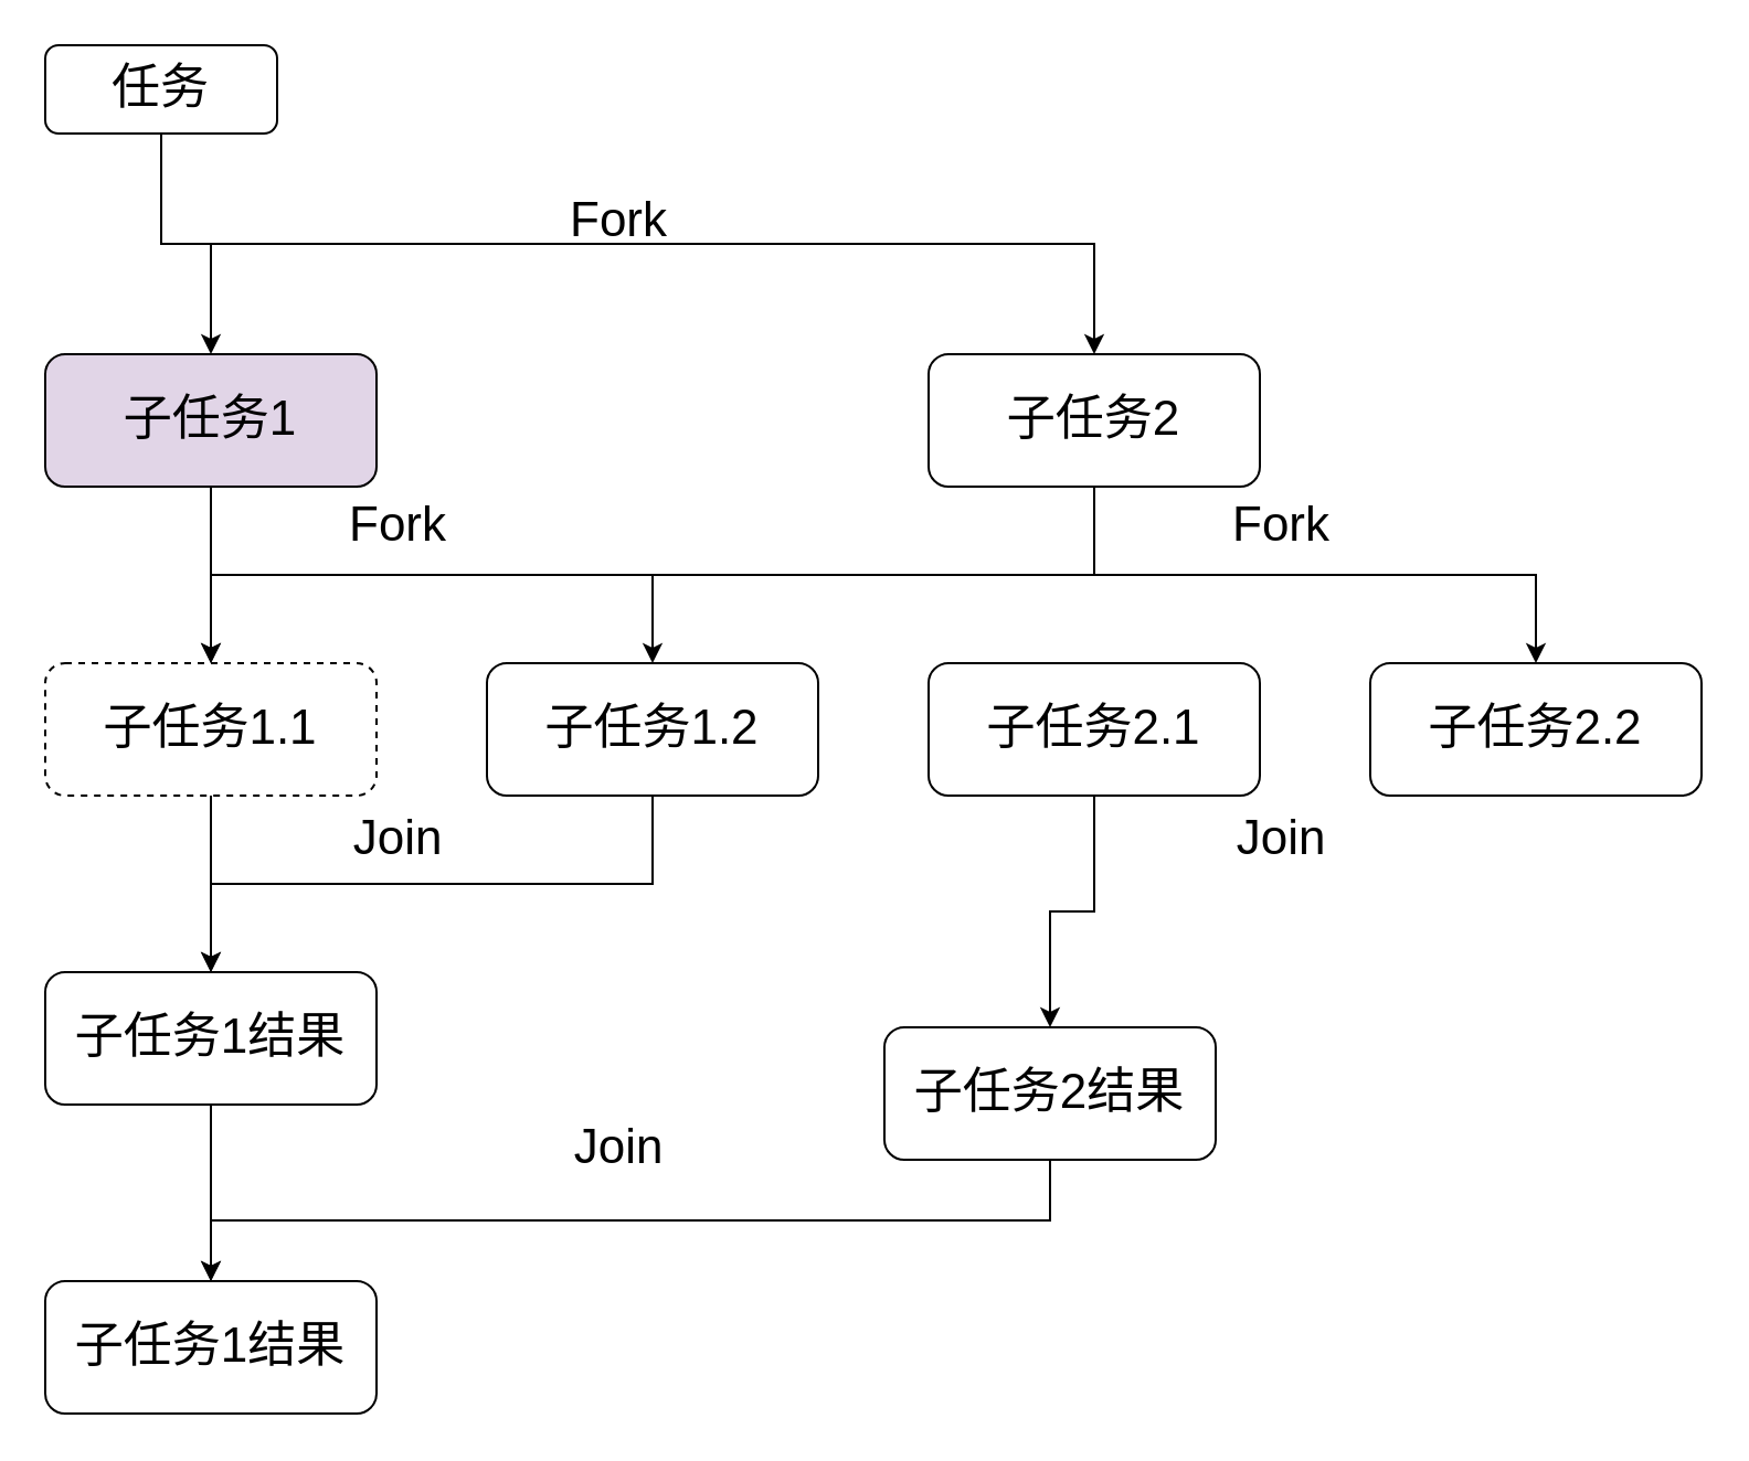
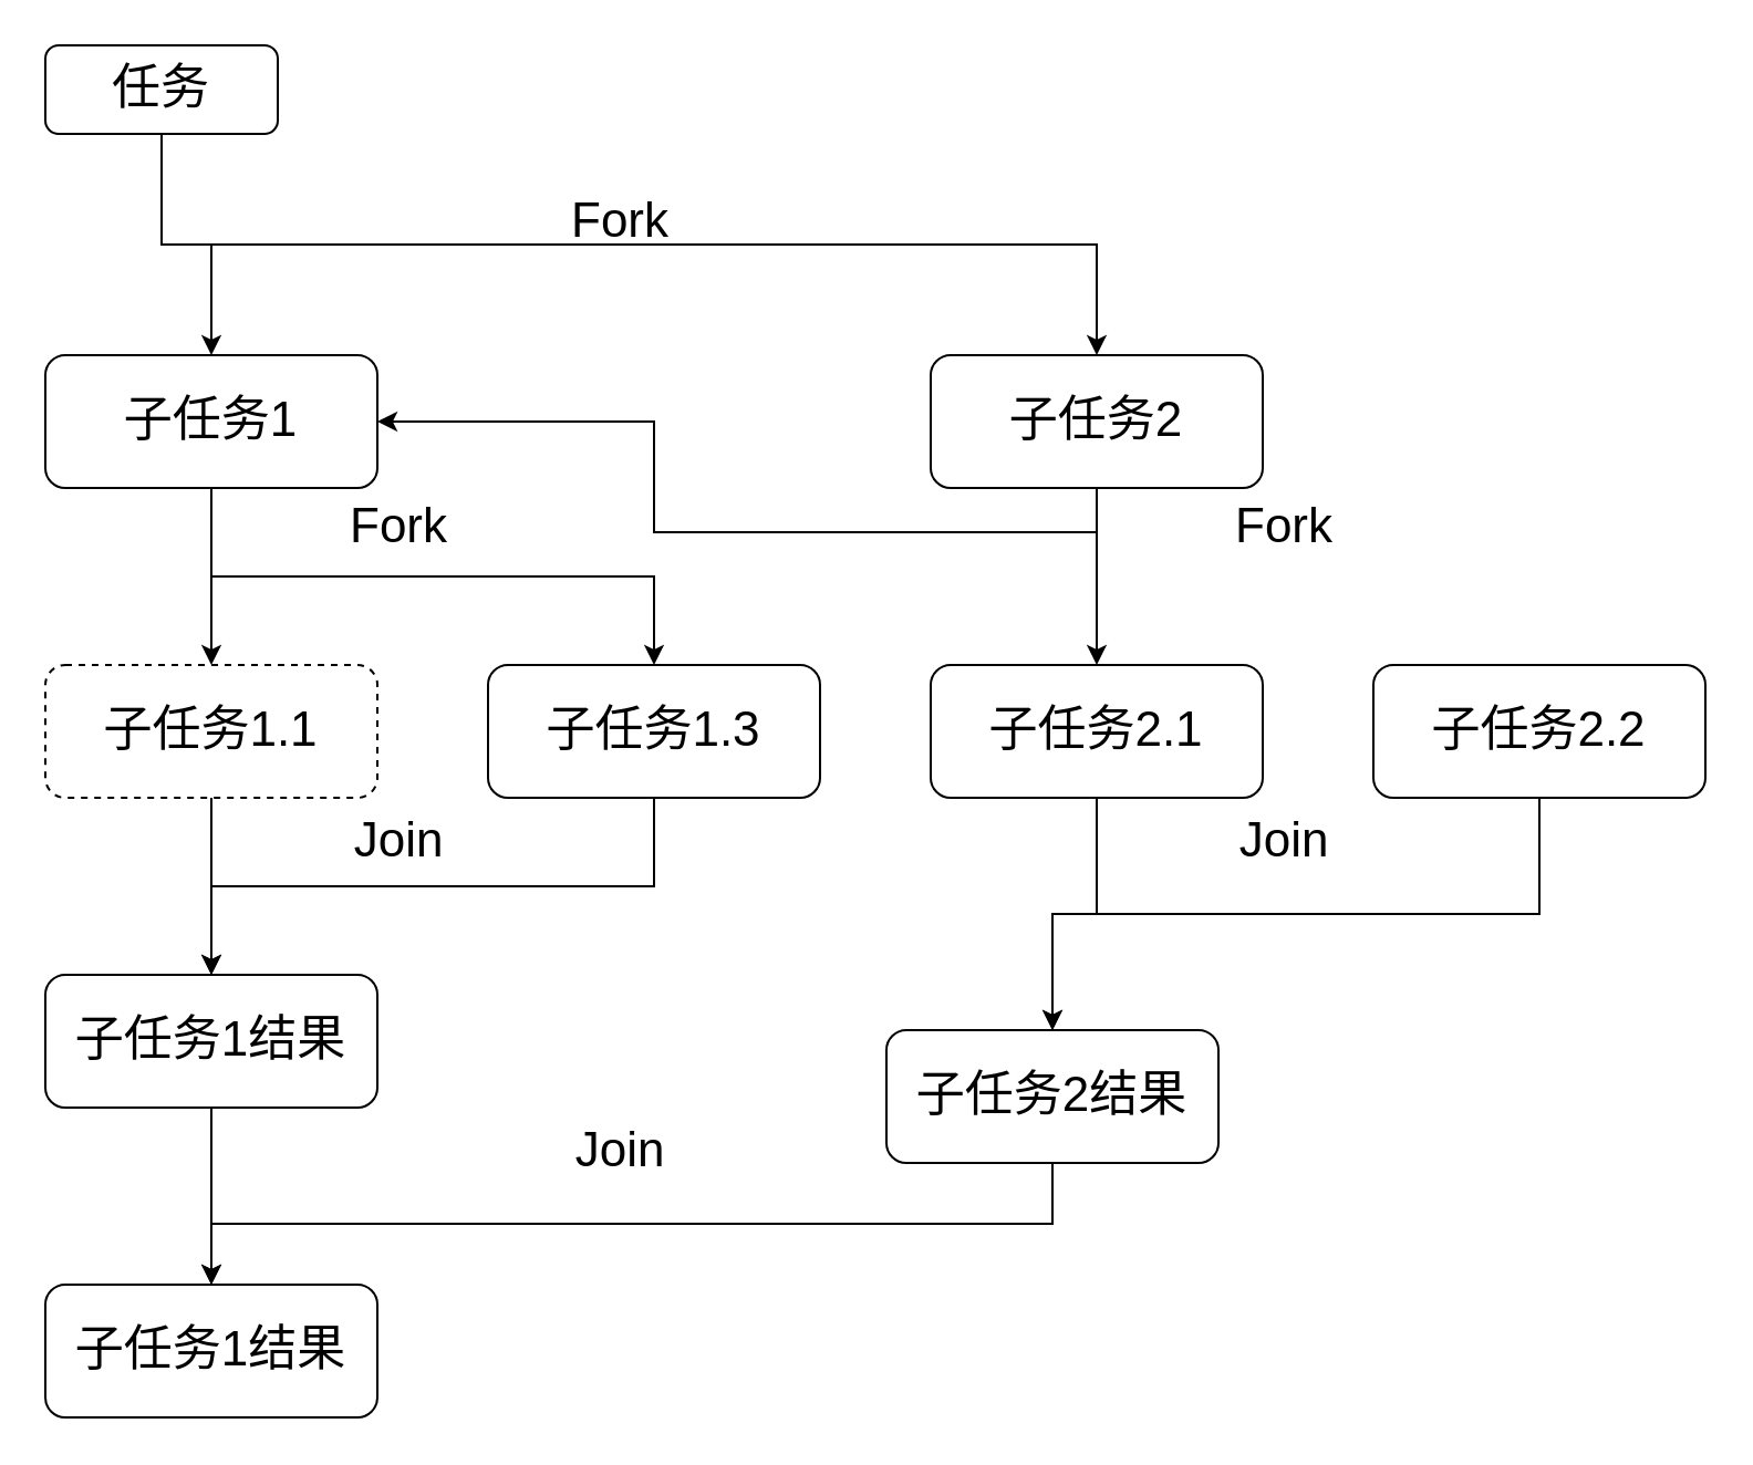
  <mxCell id="0" />
  <mxCell id="1" parent="0" />
  <mxCell id="2" style="edgeStyle=orthogonalEdgeStyle;rounded=0;orthogonalLoop=1;jettySize=auto;html=1;exitX=0.5;exitY=1;exitDx=0;exitDy=0;entryX=0.5;entryY=0;entryDx=0;entryDy=0;fontSize=22;" edge="1" parent="1" source="4" target="7"><mxGeometry relative="1" as="geometry" /></mxCell>
  <mxCell id="3" style="edgeStyle=orthogonalEdgeStyle;rounded=0;orthogonalLoop=1;jettySize=auto;html=1;exitX=0.5;exitY=1;exitDx=0;exitDy=0;entryX=0.5;entryY=0;entryDx=0;entryDy=0;fontSize=22;" edge="1" parent="1" source="4" target="10"><mxGeometry relative="1" as="geometry" /></mxCell>
  <mxCell id="4" value="任务" style="rounded=1;whiteSpace=wrap;html=1;fontSize=22;" vertex="1" parent="1"><mxGeometry x="20" y="20" width="105" height="40" as="geometry" /></mxCell>
  <mxCell id="5" style="edgeStyle=orthogonalEdgeStyle;rounded=0;orthogonalLoop=1;jettySize=auto;html=1;exitX=0.5;exitY=1;exitDx=0;exitDy=0;fontSize=22;" edge="1" parent="1" source="7" target="12"><mxGeometry relative="1" as="geometry" /></mxCell>
  <mxCell id="6" style="edgeStyle=orthogonalEdgeStyle;rounded=0;orthogonalLoop=1;jettySize=auto;html=1;exitX=0.5;exitY=1;exitDx=0;exitDy=0;fontSize=22;" edge="1" parent="1" source="7" target="14"><mxGeometry relative="1" as="geometry" /></mxCell>
- <mxCell id="7" value="子任务1" style="rounded=1;whiteSpace=wrap;html=1;fontSize=22;fillColor=#e1d5e7;" vertex="1" parent="1"><mxGeometry x="20" y="160" width="150" height="60" as="geometry" /></mxCell>
- <mxCell id="8" style="edgeStyle=orthogonalEdgeStyle;rounded=0;orthogonalLoop=1;jettySize=auto;html=1;exitX=0.5;exitY=1;exitDx=0;exitDy=0;fontSize=22;" edge="1" parent="1" source="10" target="12"><mxGeometry relative="1" as="geometry" /></mxCell>
- <mxCell id="9" style="edgeStyle=orthogonalEdgeStyle;rounded=0;orthogonalLoop=1;jettySize=auto;html=1;exitX=0.5;exitY=1;exitDx=0;exitDy=0;fontSize=22;" edge="1" parent="1" source="10" target="18"><mxGeometry relative="1" as="geometry" /></mxCell>
+ <mxCell id="7" value="子任务1" style="rounded=1;whiteSpace=wrap;html=1;fontSize=22;" vertex="1" parent="1"><mxGeometry x="20" y="160" width="150" height="60" as="geometry" /></mxCell>
+ <mxCell id="8" style="edgeStyle=orthogonalEdgeStyle;rounded=0;orthogonalLoop=1;jettySize=auto;html=1;exitX=0.5;exitY=1;exitDx=0;exitDy=0;fontSize=22;" edge="1" parent="1" source="10" target="16"><mxGeometry relative="1" as="geometry" /></mxCell>
+ <mxCell id="9" style="edgeStyle=orthogonalEdgeStyle;rounded=0;orthogonalLoop=1;jettySize=auto;html=1;exitX=0.5;exitY=1;exitDx=0;exitDy=0;fontSize=22;" edge="1" parent="1" source="10" target="7"><mxGeometry relative="1" as="geometry" /></mxCell>
  <mxCell id="10" value="子任务2" style="rounded=1;whiteSpace=wrap;html=1;fontSize=22;" vertex="1" parent="1"><mxGeometry x="420" y="160" width="150" height="60" as="geometry" /></mxCell>
  <mxCell id="11" style="edgeStyle=orthogonalEdgeStyle;rounded=0;orthogonalLoop=1;jettySize=auto;html=1;exitX=0.5;exitY=1;exitDx=0;exitDy=0;fontSize=22;" edge="1" parent="1" source="12" target="23"><mxGeometry relative="1" as="geometry" /></mxCell>
  <mxCell id="12" value="子任务1.1" style="rounded=1;whiteSpace=wrap;html=1;fontSize=22;dashed=1;" vertex="1" parent="1"><mxGeometry x="20" y="300" width="150" height="60" as="geometry" /></mxCell>
  <mxCell id="13" style="edgeStyle=orthogonalEdgeStyle;rounded=0;orthogonalLoop=1;jettySize=auto;html=1;exitX=0.5;exitY=1;exitDx=0;exitDy=0;fontSize=22;" edge="1" parent="1" source="14" target="23"><mxGeometry relative="1" as="geometry" /></mxCell>
- <mxCell id="14" value="子任务1.2" style="rounded=1;whiteSpace=wrap;html=1;fontSize=22;" vertex="1" parent="1"><mxGeometry x="220" y="300" width="150" height="60" as="geometry" /></mxCell>
+ <mxCell id="14" value="子任务1.3" style="rounded=1;whiteSpace=wrap;html=1;fontSize=22;" vertex="1" parent="1"><mxGeometry x="220" y="300" width="150" height="60" as="geometry" /></mxCell>
  <mxCell id="15" style="edgeStyle=orthogonalEdgeStyle;rounded=0;orthogonalLoop=1;jettySize=auto;html=1;exitX=0.5;exitY=1;exitDx=0;exitDy=0;fontSize=22;" edge="1" parent="1" source="16" target="25"><mxGeometry relative="1" as="geometry" /></mxCell>
  <mxCell id="16" value="子任务2.1" style="rounded=1;whiteSpace=wrap;html=1;fontSize=22;" vertex="1" parent="1"><mxGeometry x="420" y="300" width="150" height="60" as="geometry" /></mxCell>
+ <mxCell id="17" style="edgeStyle=orthogonalEdgeStyle;rounded=0;orthogonalLoop=1;jettySize=auto;html=1;exitX=0.5;exitY=1;exitDx=0;exitDy=0;entryX=0.5;entryY=0;entryDx=0;entryDy=0;fontSize=22;" edge="1" parent="1" source="18" target="25"><mxGeometry relative="1" as="geometry" /></mxCell>
  <mxCell id="18" value="子任务2.2" style="rounded=1;whiteSpace=wrap;html=1;fontSize=22;" vertex="1" parent="1"><mxGeometry x="620" y="300" width="150" height="60" as="geometry" /></mxCell>
  <mxCell id="19" value="Fork" style="text;html=1;strokeColor=none;fillColor=none;align=center;verticalAlign=middle;whiteSpace=wrap;rounded=0;fontSize=22;" vertex="1" parent="1"><mxGeometry x="260" y="90" width="40" height="20" as="geometry" /></mxCell>
  <mxCell id="20" value="Fork" style="text;html=1;strokeColor=none;fillColor=none;align=center;verticalAlign=middle;whiteSpace=wrap;rounded=0;fontSize=22;" vertex="1" parent="1"><mxGeometry x="160" y="228" width="40" height="20" as="geometry" /></mxCell>
  <mxCell id="21" value="Fork" style="text;html=1;strokeColor=none;fillColor=none;align=center;verticalAlign=middle;whiteSpace=wrap;rounded=0;fontSize=22;" vertex="1" parent="1"><mxGeometry x="560" y="228" width="40" height="20" as="geometry" /></mxCell>
  <mxCell id="22" style="edgeStyle=orthogonalEdgeStyle;rounded=0;orthogonalLoop=1;jettySize=auto;html=1;exitX=0.5;exitY=1;exitDx=0;exitDy=0;fontSize=22;" edge="1" parent="1" source="23" target="26"><mxGeometry relative="1" as="geometry" /></mxCell>
  <mxCell id="23" value="子任务1结果" style="rounded=1;whiteSpace=wrap;html=1;fontSize=22;" vertex="1" parent="1"><mxGeometry x="20" y="440" width="150" height="60" as="geometry" /></mxCell>
  <mxCell id="24" style="edgeStyle=orthogonalEdgeStyle;rounded=0;orthogonalLoop=1;jettySize=auto;html=1;exitX=0.5;exitY=1;exitDx=0;exitDy=0;fontSize=22;" edge="1" parent="1" source="25" target="26"><mxGeometry relative="1" as="geometry" /></mxCell>
  <mxCell id="25" value="子任务2结果" style="rounded=1;whiteSpace=wrap;html=1;fontSize=22;" vertex="1" parent="1"><mxGeometry x="400" y="465" width="150" height="60" as="geometry" /></mxCell>
  <mxCell id="26" value="子任务1结果" style="rounded=1;whiteSpace=wrap;html=1;fontSize=22;" vertex="1" parent="1"><mxGeometry x="20" y="580" width="150" height="60" as="geometry" /></mxCell>
  <mxCell id="27" value="Join" style="text;html=1;strokeColor=none;fillColor=none;align=center;verticalAlign=middle;whiteSpace=wrap;rounded=0;fontSize=22;" vertex="1" parent="1"><mxGeometry x="160" y="370" width="40" height="20" as="geometry" /></mxCell>
  <mxCell id="28" value="Join" style="text;html=1;strokeColor=none;fillColor=none;align=center;verticalAlign=middle;whiteSpace=wrap;rounded=0;fontSize=22;" vertex="1" parent="1"><mxGeometry x="260" y="510" width="40" height="20" as="geometry" /></mxCell>
  <mxCell id="29" value="Join" style="text;html=1;strokeColor=none;fillColor=none;align=center;verticalAlign=middle;whiteSpace=wrap;rounded=0;fontSize=22;" vertex="1" parent="1"><mxGeometry x="560" y="370" width="40" height="20" as="geometry" /></mxCell>
